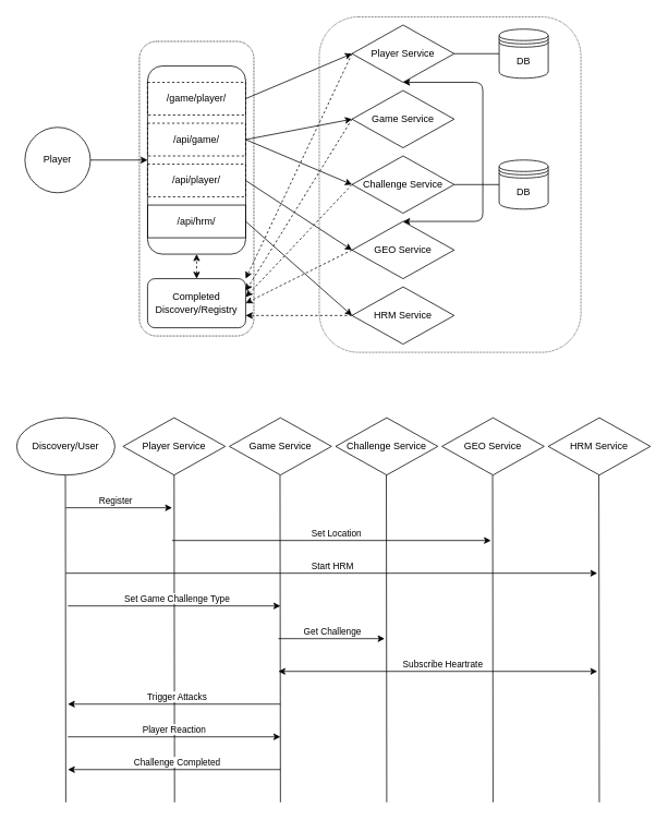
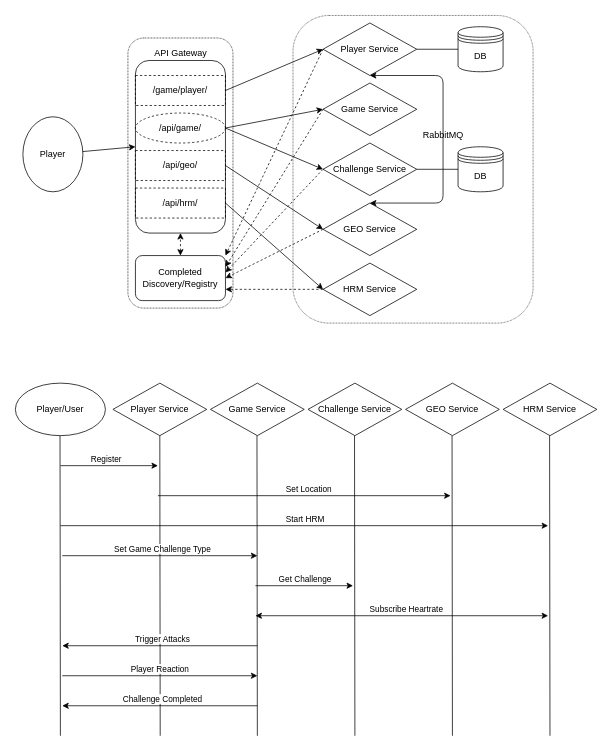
  <mxCell id="0" />
  <mxCell id="1" parent="0" />
  <mxCell id="2" value="Player Service" style="rhombus;whiteSpace=wrap;html=1;" vertex="1" parent="1"><mxGeometry x="430" y="30" width="125" height="70" as="geometry" /></mxCell>
  <mxCell id="3" value="Game Service" style="rhombus;whiteSpace=wrap;html=1;" vertex="1" parent="1"><mxGeometry x="430" y="110" width="125" height="70" as="geometry" /></mxCell>
  <mxCell id="4" value="HRM Service" style="rhombus;whiteSpace=wrap;html=1;" vertex="1" parent="1"><mxGeometry x="430" y="350" width="125" height="70" as="geometry" /></mxCell>
  <mxCell id="5" value="GEO Service" style="rhombus;whiteSpace=wrap;html=1;" vertex="1" parent="1"><mxGeometry x="430" y="270" width="125" height="70" as="geometry" /></mxCell>
  <mxCell id="6" value="Completed Discovery/Registry" style="rounded=1;whiteSpace=wrap;html=1;" vertex="1" parent="1"><mxGeometry x="180" y="340" width="120" height="60" as="geometry" /></mxCell>
  <mxCell id="7" value="" style="rounded=1;whiteSpace=wrap;html=1;" vertex="1" parent="1"><mxGeometry x="180" y="80" width="120" height="230" as="geometry" /></mxCell>
- <mxCell id="8" value="Player" style="ellipse;whiteSpace=wrap;html=1;aspect=fixed;" vertex="1" parent="1"><mxGeometry x="30" y="155" width="80" height="80" as="geometry" /></mxCell>
+ <mxCell id="8" value="Player" style="ellipse;whiteSpace=wrap;html=1;aspect=fixed;" vertex="1" parent="1"><mxGeometry x="30" y="155" width="80" height="100" as="geometry" /></mxCell>
  <mxCell id="9" value="" style="endArrow=classic;html=1;entryX=1;entryY=0.75;entryDx=0;entryDy=0;exitX=0;exitY=0.5;exitDx=0;exitDy=0;dashed=1;" edge="1" parent="1" source="4" target="6"><mxGeometry width="50" height="50" relative="1" as="geometry"><mxPoint x="410" y="347.84" as="sourcePoint" /><mxPoint x="380" y="170" as="targetPoint" /></mxGeometry></mxCell>
  <mxCell id="10" value="" style="endArrow=classic;html=1;exitX=0;exitY=0.5;exitDx=0;exitDy=0;dashed=1;entryX=1;entryY=0.5;entryDx=0;entryDy=0;" edge="1" parent="1" source="5" target="6"><mxGeometry width="50" height="50" relative="1" as="geometry"><mxPoint x="410" y="268.3" as="sourcePoint" /><mxPoint x="302" y="270" as="targetPoint" /></mxGeometry></mxCell>
  <mxCell id="11" value="" style="endArrow=classic;html=1;exitX=0;exitY=0.5;exitDx=0;exitDy=0;entryX=1;entryY=0.25;entryDx=0;entryDy=0;dashed=1;" edge="1" parent="1" source="3" target="6"><mxGeometry width="50" height="50" relative="1" as="geometry"><mxPoint x="407.96" y="171.13" as="sourcePoint" /><mxPoint x="380" y="170" as="targetPoint" /></mxGeometry></mxCell>
  <mxCell id="12" value="" style="endArrow=classic;html=1;exitX=0;exitY=0.5;exitDx=0;exitDy=0;entryX=1;entryY=0;entryDx=0;entryDy=0;dashed=1;" edge="1" parent="1" source="2" target="6"><mxGeometry width="50" height="50" relative="1" as="geometry"><mxPoint x="407.96" y="75.19" as="sourcePoint" /><mxPoint x="380" y="170" as="targetPoint" /></mxGeometry></mxCell>
  <mxCell id="13" value="" style="endArrow=classic;startArrow=classic;html=1;entryX=0.5;entryY=1;entryDx=0;entryDy=0;exitX=0.5;exitY=0;exitDx=0;exitDy=0;dashed=1;" edge="1" parent="1" source="6" target="7"><mxGeometry width="50" height="50" relative="1" as="geometry"><mxPoint x="190" y="220" as="sourcePoint" /><mxPoint x="240" y="170" as="targetPoint" /></mxGeometry></mxCell>
  <mxCell id="14" value="" style="endArrow=classic;html=1;entryX=0;entryY=0.5;entryDx=0;entryDy=0;" edge="1" parent="1" source="8" target="7"><mxGeometry width="50" height="50" relative="1" as="geometry"><mxPoint x="330" y="220" as="sourcePoint" /><mxPoint x="380" y="170" as="targetPoint" /></mxGeometry></mxCell>
  <mxCell id="15" value="" style="endArrow=classic;html=1;exitX=1;exitY=0.5;exitDx=0;exitDy=0;entryX=0;entryY=0.5;entryDx=0;entryDy=0;" edge="1" parent="1" source="52" target="2"><mxGeometry width="50" height="50" relative="1" as="geometry"><mxPoint x="330" y="220" as="sourcePoint" /><mxPoint x="410" y="70" as="targetPoint" /></mxGeometry></mxCell>
  <mxCell id="16" value="" style="endArrow=classic;html=1;entryX=0;entryY=0.5;entryDx=0;entryDy=0;exitX=1;exitY=0.5;exitDx=0;exitDy=0;" edge="1" parent="1" source="54" target="3"><mxGeometry width="50" height="50" relative="1" as="geometry"><mxPoint x="320" y="130" as="sourcePoint" /><mxPoint x="430" y="150" as="targetPoint" /></mxGeometry></mxCell>
  <mxCell id="17" value="" style="endArrow=classic;html=1;entryX=0;entryY=0.5;entryDx=0;entryDy=0;exitX=1;exitY=0.5;exitDx=0;exitDy=0;" edge="1" parent="1" source="53" target="5"><mxGeometry width="50" height="50" relative="1" as="geometry"><mxPoint x="300" y="130" as="sourcePoint" /><mxPoint x="410" y="263.79" as="targetPoint" /></mxGeometry></mxCell>
  <mxCell id="18" value="" style="endArrow=classic;html=1;entryX=0;entryY=0.5;entryDx=0;entryDy=0;exitX=1;exitY=0.5;exitDx=0;exitDy=0;" edge="1" parent="1" source="55" target="4"><mxGeometry width="50" height="50" relative="1" as="geometry"><mxPoint x="300" y="130" as="sourcePoint" /><mxPoint x="405.07" y="347.84" as="targetPoint" /></mxGeometry></mxCell>
  <mxCell id="19" value="Challenge Service" style="rhombus;whiteSpace=wrap;html=1;" vertex="1" parent="1"><mxGeometry x="430" y="190" width="125" height="70" as="geometry" /></mxCell>
  <mxCell id="20" value="" style="endArrow=classic;html=1;dashed=1;exitX=0;exitY=0.5;exitDx=0;exitDy=0;entryX=1;entryY=0.375;entryDx=0;entryDy=0;entryPerimeter=0;" edge="1" parent="1" source="19" target="6"><mxGeometry width="50" height="50" relative="1" as="geometry"><mxPoint x="330" y="220" as="sourcePoint" /><mxPoint x="380" y="170" as="targetPoint" /></mxGeometry></mxCell>
  <mxCell id="21" value="" style="endArrow=classic;html=1;entryX=0;entryY=0.5;entryDx=0;entryDy=0;exitX=1;exitY=0.5;exitDx=0;exitDy=0;" edge="1" parent="1" source="54" target="19"><mxGeometry width="50" height="50" relative="1" as="geometry"><mxPoint x="300" y="160" as="sourcePoint" /><mxPoint x="380" y="170" as="targetPoint" /></mxGeometry></mxCell>
  <mxCell id="22" value="Player Service" style="rhombus;whiteSpace=wrap;html=1;" vertex="1" parent="1"><mxGeometry x="150" y="510" width="125" height="70" as="geometry" /></mxCell>
  <mxCell id="23" value="Game Service" style="rhombus;whiteSpace=wrap;html=1;" vertex="1" parent="1"><mxGeometry x="280" y="510" width="125" height="70" as="geometry" /></mxCell>
  <mxCell id="24" value="Challenge Service" style="rhombus;whiteSpace=wrap;html=1;" vertex="1" parent="1"><mxGeometry x="410" y="510" width="125" height="70" as="geometry" /></mxCell>
  <mxCell id="25" value="GEO Service" style="rhombus;whiteSpace=wrap;html=1;" vertex="1" parent="1"><mxGeometry x="540" y="510" width="125" height="70" as="geometry" /></mxCell>
  <mxCell id="26" value="HRM Service" style="rhombus;whiteSpace=wrap;html=1;" vertex="1" parent="1"><mxGeometry x="670" y="510" width="125" height="70" as="geometry" /></mxCell>
  <mxCell id="27" value="" style="endArrow=none;html=1;entryX=0.5;entryY=1;entryDx=0;entryDy=0;" edge="1" parent="1" target="22"><mxGeometry width="50" height="50" relative="1" as="geometry"><mxPoint x="213" y="980" as="sourcePoint" /><mxPoint x="440" y="680" as="targetPoint" /></mxGeometry></mxCell>
  <mxCell id="28" value="" style="endArrow=none;html=1;entryX=0.5;entryY=1;entryDx=0;entryDy=0;" edge="1" parent="1"><mxGeometry width="50" height="50" relative="1" as="geometry"><mxPoint x="342.5" y="980" as="sourcePoint" /><mxPoint x="342" y="580" as="targetPoint" /></mxGeometry></mxCell>
  <mxCell id="29" value="" style="endArrow=none;html=1;entryX=0.5;entryY=1;entryDx=0;entryDy=0;" edge="1" parent="1"><mxGeometry width="50" height="50" relative="1" as="geometry"><mxPoint x="472.5" y="980" as="sourcePoint" /><mxPoint x="472" y="580" as="targetPoint" /></mxGeometry></mxCell>
  <mxCell id="30" value="" style="endArrow=none;html=1;entryX=0.5;entryY=1;entryDx=0;entryDy=0;" edge="1" parent="1"><mxGeometry width="50" height="50" relative="1" as="geometry"><mxPoint x="602.5" y="980" as="sourcePoint" /><mxPoint x="602" y="580" as="targetPoint" /></mxGeometry></mxCell>
  <mxCell id="31" value="" style="endArrow=none;html=1;entryX=0.5;entryY=1;entryDx=0;entryDy=0;" edge="1" parent="1"><mxGeometry width="50" height="50" relative="1" as="geometry"><mxPoint x="732.5" y="980" as="sourcePoint" /><mxPoint x="732" y="580" as="targetPoint" /></mxGeometry></mxCell>
- <mxCell id="32" value="Discovery/User" style="ellipse;whiteSpace=wrap;html=1;fillColor=none;" vertex="1" parent="1"><mxGeometry x="20" y="510" width="120" height="70" as="geometry" /></mxCell>
+ <mxCell id="32" value="Player/User" style="ellipse;whiteSpace=wrap;html=1;fillColor=none;" vertex="1" parent="1"><mxGeometry x="20" y="510" width="120" height="70" as="geometry" /></mxCell>
  <mxCell id="33" value="" style="endArrow=none;html=1;entryX=0.5;entryY=1;entryDx=0;entryDy=0;" edge="1" parent="1"><mxGeometry width="50" height="50" relative="1" as="geometry"><mxPoint x="80" y="980" as="sourcePoint" /><mxPoint x="79.5" y="580" as="targetPoint" /></mxGeometry></mxCell>
  <mxCell id="34" value="" style="endArrow=classic;html=1;" edge="1" parent="1"><mxGeometry width="50" height="50" relative="1" as="geometry"><mxPoint x="80" y="620" as="sourcePoint" /><mxPoint x="210" y="620" as="targetPoint" /></mxGeometry></mxCell>
  <mxCell id="35" value="Register" style="edgeLabel;html=1;align=center;verticalAlign=middle;resizable=0;points=[];" vertex="1" connectable="0" parent="34"><mxGeometry y="-3" relative="1" as="geometry"><mxPoint x="-5" y="-13" as="offset" /></mxGeometry></mxCell>
  <mxCell id="36" value="" style="endArrow=classic;html=1;" edge="1" parent="1"><mxGeometry width="50" height="50" relative="1" as="geometry"><mxPoint x="210" y="660" as="sourcePoint" /><mxPoint x="600" y="660" as="targetPoint" /></mxGeometry></mxCell>
  <mxCell id="37" value="Set Location" style="edgeLabel;html=1;align=center;verticalAlign=middle;resizable=0;points=[];" vertex="1" connectable="0" parent="36"><mxGeometry x="0.041" y="1" relative="1" as="geometry"><mxPoint x="-3" y="-9" as="offset" /></mxGeometry></mxCell>
  <mxCell id="38" value="" style="endArrow=classic;html=1;" edge="1" parent="1"><mxGeometry width="50" height="50" relative="1" as="geometry"><mxPoint x="80" y="700" as="sourcePoint" /><mxPoint x="730" y="700" as="targetPoint" /></mxGeometry></mxCell>
  <mxCell id="39" value="Start HRM" style="edgeLabel;html=1;align=center;verticalAlign=middle;resizable=0;points=[];" vertex="1" connectable="0" parent="38"><mxGeometry x="0.006" relative="1" as="geometry"><mxPoint x="-2" y="-10" as="offset" /></mxGeometry></mxCell>
  <mxCell id="40" value="" style="endArrow=classic;html=1;" edge="1" parent="1"><mxGeometry width="50" height="50" relative="1" as="geometry"><mxPoint x="342.5" y="860" as="sourcePoint" /><mxPoint x="82.5" y="860" as="targetPoint" /></mxGeometry></mxCell>
  <mxCell id="41" value="Trigger Attacks" style="edgeLabel;html=1;align=center;verticalAlign=middle;resizable=0;points=[];" vertex="1" connectable="0" parent="40"><mxGeometry x="-0.031" y="3" relative="1" as="geometry"><mxPoint x="-1" y="-13" as="offset" /></mxGeometry></mxCell>
  <mxCell id="42" value="" style="endArrow=classic;html=1;" edge="1" parent="1"><mxGeometry width="50" height="50" relative="1" as="geometry"><mxPoint x="82.5" y="900" as="sourcePoint" /><mxPoint x="342.5" y="900" as="targetPoint" /></mxGeometry></mxCell>
  <mxCell id="43" value="Player Reaction&amp;nbsp;" style="edgeLabel;html=1;align=center;verticalAlign=middle;resizable=0;points=[];" vertex="1" connectable="0" parent="42"><mxGeometry x="0.112" y="-1" relative="1" as="geometry"><mxPoint x="-14" y="-11" as="offset" /></mxGeometry></mxCell>
  <mxCell id="44" value="" style="endArrow=classic;html=1;" edge="1" parent="1"><mxGeometry width="50" height="50" relative="1" as="geometry"><mxPoint x="342.5" y="940" as="sourcePoint" /><mxPoint x="82.5" y="940" as="targetPoint" /></mxGeometry></mxCell>
  <mxCell id="45" value="Challenge Completed" style="edgeLabel;html=1;align=center;verticalAlign=middle;resizable=0;points=[];" vertex="1" connectable="0" parent="44"><mxGeometry x="-0.21" y="3" relative="1" as="geometry"><mxPoint x="-24.5" y="-13" as="offset" /></mxGeometry></mxCell>
  <mxCell id="46" value="" style="endArrow=classic;html=1;" edge="1" parent="1"><mxGeometry width="50" height="50" relative="1" as="geometry"><mxPoint x="82.5" y="740" as="sourcePoint" /><mxPoint x="342.5" y="740" as="targetPoint" /></mxGeometry></mxCell>
  <mxCell id="47" value="Set Game Challenge Type" style="edgeLabel;html=1;align=center;verticalAlign=middle;resizable=0;points=[];" vertex="1" connectable="0" parent="46"><mxGeometry x="0.108" y="1" relative="1" as="geometry"><mxPoint x="-11.5" y="-9" as="offset" /></mxGeometry></mxCell>
  <mxCell id="48" value="" style="rounded=1;whiteSpace=wrap;html=1;strokeColor=#000000;fillColor=none;dashed=1;dashPattern=1 1;" vertex="1" parent="1"><mxGeometry x="170" y="50" width="140" height="360" as="geometry" /></mxCell>
  <mxCell id="49" value="" style="endArrow=classic;html=1;" edge="1" parent="1"><mxGeometry width="50" height="50" relative="1" as="geometry"><mxPoint x="340" y="780" as="sourcePoint" /><mxPoint x="470" y="780" as="targetPoint" /></mxGeometry></mxCell>
  <mxCell id="50" value="Get Challenge" style="edgeLabel;html=1;align=center;verticalAlign=middle;resizable=0;points=[];" vertex="1" connectable="0" parent="49"><mxGeometry x="0.262" y="1" relative="1" as="geometry"><mxPoint x="-17" y="-9" as="offset" /></mxGeometry></mxCell>
  <mxCell id="51" value="DB" style="shape=datastore;whiteSpace=wrap;html=1;strokeColor=#000000;fillColor=none;" vertex="1" parent="1"><mxGeometry x="610" y="35" width="60" height="60" as="geometry" /></mxCell>
  <mxCell id="52" value="/game/player/" style="rounded=0;whiteSpace=wrap;html=1;strokeColor=#000000;fillColor=none;dashed=1;" vertex="1" parent="1"><mxGeometry x="180" y="100" width="120" height="40" as="geometry" /></mxCell>
- <mxCell id="53" value="/api/player/" style="rounded=0;whiteSpace=wrap;html=1;strokeColor=#000000;fillColor=none;dashed=1;" vertex="1" parent="1"><mxGeometry x="180" y="200" width="120" height="40" as="geometry" /></mxCell>
- <mxCell id="54" value="/api/game/" style="rounded=0;whiteSpace=wrap;html=1;strokeColor=#000000;fillColor=none;dashed=1;" vertex="1" parent="1"><mxGeometry x="180" y="150" width="120" height="40" as="geometry" /></mxCell>
- <mxCell id="55" value="/api/hrm/" style="rounded=0;whiteSpace=wrap;html=1;strokeColor=#000000;fillColor=none;dashed=0;" vertex="1" parent="1"><mxGeometry x="180" y="250" width="120" height="40" as="geometry" /></mxCell>
+ <mxCell id="53" value="/api/geo/" style="rounded=0;whiteSpace=wrap;html=1;strokeColor=#000000;fillColor=none;dashed=1;" vertex="1" parent="1"><mxGeometry x="180" y="200" width="120" height="40" as="geometry" /></mxCell>
+ <mxCell id="54" value="/api/game/" style="ellipse;whiteSpace=wrap;html=1;strokeColor=#000000;fillColor=none;dashed=1;" vertex="1" parent="1"><mxGeometry x="180" y="150" width="120" height="40" as="geometry" /></mxCell>
+ <mxCell id="55" value="/api/hrm/" style="rounded=0;whiteSpace=wrap;html=1;strokeColor=#000000;fillColor=none;dashed=1;" vertex="1" parent="1"><mxGeometry x="180" y="250" width="120" height="40" as="geometry" /></mxCell>
  <mxCell id="56" style="edgeStyle=orthogonalEdgeStyle;rounded=0;orthogonalLoop=1;jettySize=auto;html=1;exitX=0.5;exitY=1;exitDx=0;exitDy=0;" edge="1" parent="1" source="54" target="54"><mxGeometry relative="1" as="geometry" /></mxCell>
+ <mxCell id="57" value="API Gateway" style="text;html=1;align=center;verticalAlign=middle;resizable=0;points=[];autosize=1;" vertex="1" parent="1"><mxGeometry x="195" y="60" width="90" height="20" as="geometry" /></mxCell>
  <mxCell id="58" style="edgeStyle=orthogonalEdgeStyle;rounded=0;orthogonalLoop=1;jettySize=auto;html=1;exitX=0.5;exitY=1;exitDx=0;exitDy=0;" edge="1" parent="1" source="48" target="48"><mxGeometry relative="1" as="geometry" /></mxCell>
  <mxCell id="59" value="" style="endArrow=none;html=1;exitX=0;exitY=0.5;exitDx=0;exitDy=0;entryX=1;entryY=0.5;entryDx=0;entryDy=0;" edge="1" parent="1" source="51" target="2"><mxGeometry width="50" height="50" relative="1" as="geometry"><mxPoint x="430" y="260" as="sourcePoint" /><mxPoint x="480" y="210" as="targetPoint" /></mxGeometry></mxCell>
  <mxCell id="60" value="DB" style="shape=datastore;whiteSpace=wrap;html=1;strokeColor=#000000;fillColor=none;" vertex="1" parent="1"><mxGeometry x="610" y="195" width="60" height="60" as="geometry" /></mxCell>
  <mxCell id="61" value="" style="endArrow=none;html=1;entryX=0;entryY=0.5;entryDx=0;entryDy=0;exitX=1;exitY=0.5;exitDx=0;exitDy=0;" edge="1" parent="1" source="19" target="60"><mxGeometry width="50" height="50" relative="1" as="geometry"><mxPoint x="430" y="260" as="sourcePoint" /><mxPoint x="480" y="210" as="targetPoint" /></mxGeometry></mxCell>
  <mxCell id="62" value="" style="endArrow=classic;startArrow=classic;html=1;exitX=0.5;exitY=0;exitDx=0;exitDy=0;entryX=0.5;entryY=1;entryDx=0;entryDy=0;" edge="1" parent="1" source="5" target="2"><mxGeometry width="50" height="50" relative="1" as="geometry"><mxPoint x="430" y="330" as="sourcePoint" /><mxPoint x="480" y="280" as="targetPoint" /><Array as="points"><mxPoint x="590" y="270" /><mxPoint x="590" y="100" /></Array></mxGeometry></mxCell>
+ <mxCell id="63" value="RabbitMQ" style="text;html=1;align=center;verticalAlign=middle;resizable=0;points=[];autosize=1;" vertex="1" parent="1"><mxGeometry x="555" y="170" width="70" height="20" as="geometry" /></mxCell>
  <mxCell id="64" value="" style="rounded=1;whiteSpace=wrap;html=1;dashed=1;fillColor=none;dashPattern=1 1;strokeColor=#333333;" vertex="1" parent="1"><mxGeometry x="390" y="20" width="320" height="410" as="geometry" /></mxCell>
  <mxCell id="65" value="" style="endArrow=classic;startArrow=classic;html=1;" edge="1" parent="1"><mxGeometry width="50" height="50" relative="1" as="geometry"><mxPoint x="340" y="820" as="sourcePoint" /><mxPoint x="730" y="820" as="targetPoint" /></mxGeometry></mxCell>
  <mxCell id="66" value="Subscribe Heartrate" style="edgeLabel;html=1;align=center;verticalAlign=middle;resizable=0;points=[];" vertex="1" connectable="0" parent="65"><mxGeometry x="0.4" relative="1" as="geometry"><mxPoint x="-73" y="-10" as="offset" /></mxGeometry></mxCell>
